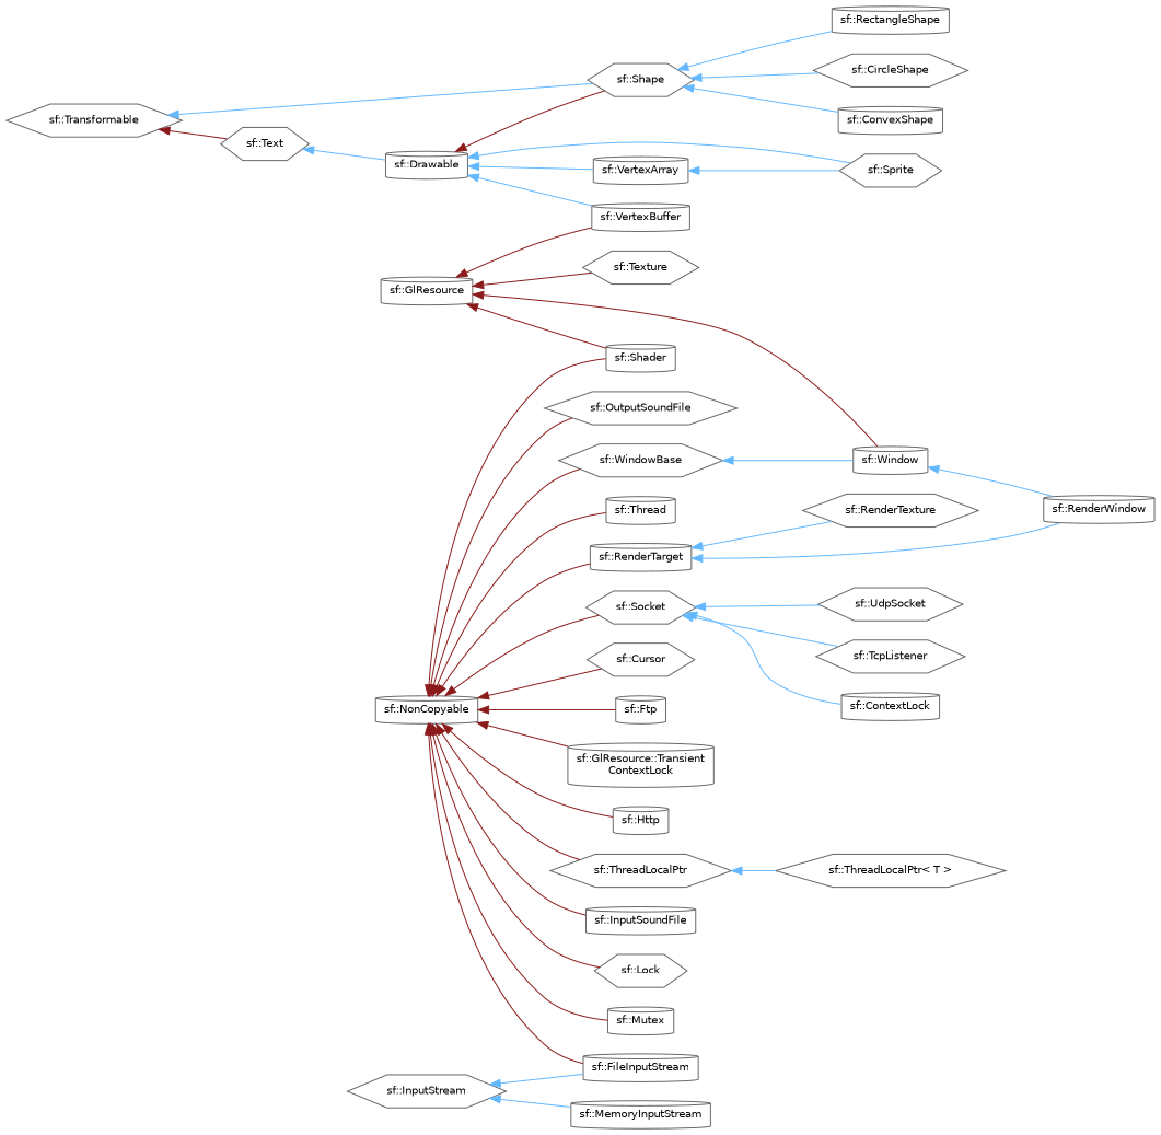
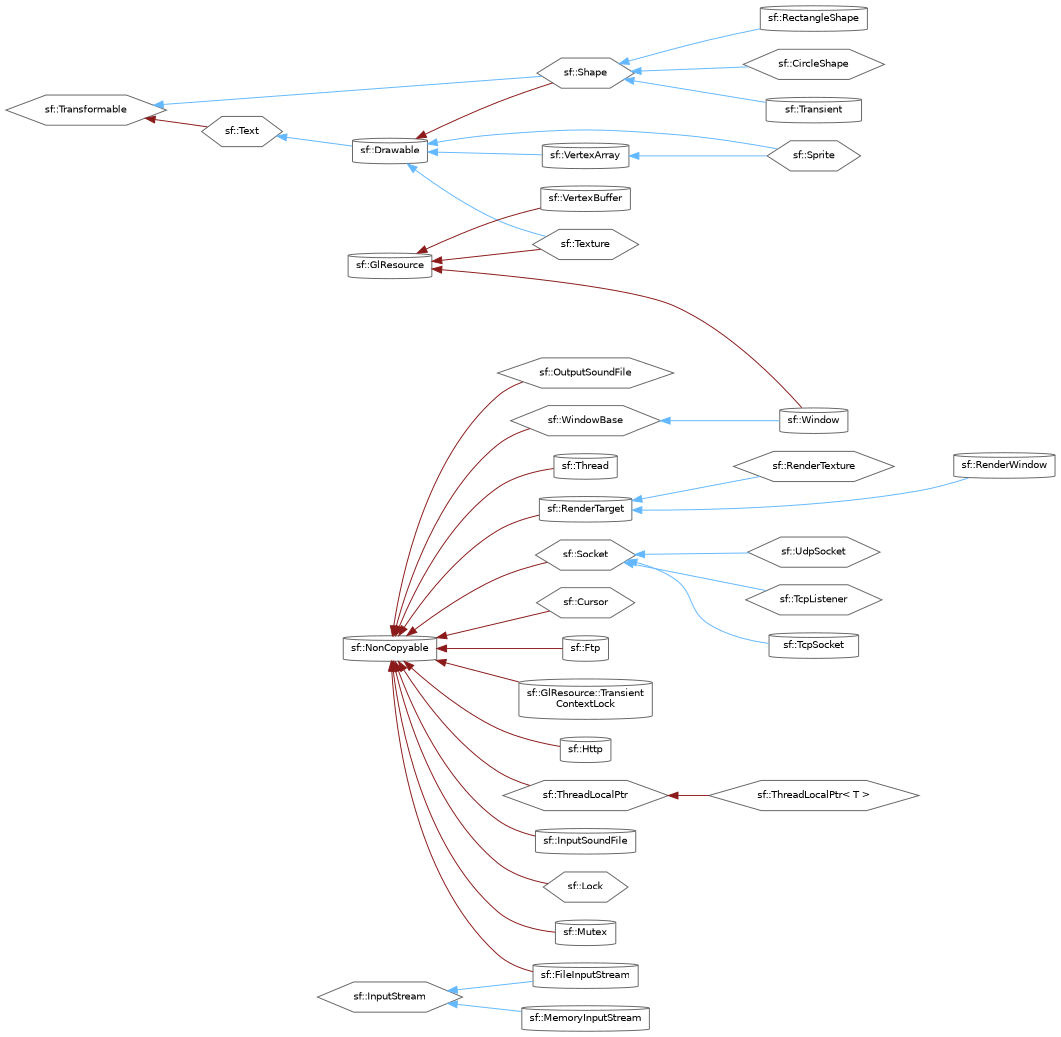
  digraph {
    rankdir=LR
    node [color=grey40 fillcolor=white fontname=Helvetica fontsize=10 shape=cylinder style=filled]
    edge [color=firebrick4 dir=back fontname=Helvetica fontsize=10 labelfontname=Helvetica labelfontsize=10 style=solid]
    n1 [height=0.2 label="sf::Drawable" width=0.4]
    n2 [height=0.2 label="sf::Shape" shape=hexagon width=0.4]
    n3 [height=0.2 label="sf::Sprite" shape=hexagon width=0.4]
    n4 [height=0.2 label="sf::VertexArray" width=0.4]
    n5 [height=0.2 label="sf::VertexBuffer" width=0.4]
    n6 [height=0.2 label="sf::CircleShape" shape=hexagon width=0.4]
-   n7 [height=0.2 label="sf::ConvexShape" width=0.4]
+   n7 [height=0.2 label="sf::Transient" width=0.4]
    n8 [height=0.2 label="sf::RectangleShape" width=0.4]
    n9 [height=0.2 label="sf::Text" shape=hexagon width=0.4]
    n10 [height=0.2 label="sf::GlResource" width=0.4]
-   n11 [height=0.2 label="sf::Shader" width=0.4]
    n12 [height=0.2 label="sf::Texture" shape=hexagon width=0.4]
    n13 [height=0.2 label="sf::Window" width=0.4]
    n14 [height=0.2 label="sf::RenderWindow" width=0.4]
    n15 [height=0.2 label="sf::InputStream" shape=hexagon width=0.4]
    n16 [height=0.2 label="sf::FileInputStream" width=0.4]
    n17 [height=0.2 label="sf::MemoryInputStream" width=0.4]
    n18 [height=0.2 label="sf::NonCopyable" width=0.4]
    n19 [height=0.2 label="sf::Cursor" shape=hexagon width=0.4]
    n20 [height=0.2 label="sf::Ftp" width=0.4]
    n21 [height=0.2 label="sf::GlResource::Transient\lContextLock" width=0.4]
    n22 [height=0.2 label="sf::Http" width=0.4]
    n23 [height=0.2 label="sf::InputSoundFile" width=0.4]
    n24 [height=0.2 label="sf::Lock" shape=hexagon width=0.4]
    n25 [height=0.2 label="sf::Mutex" width=0.4]
    n26 [height=0.2 label="sf::OutputSoundFile" shape=hexagon width=0.4]
    n27 [height=0.2 label="sf::RenderTarget" width=0.4]
    n28 [height=0.2 label="sf::Socket" shape=hexagon width=0.4]
    n29 [height=0.2 label="sf::Thread" width=0.4]
    n30 [height=0.2 label="sf::ThreadLocalPtr" shape=hexagon width=0.4]
    n31 [height=0.2 label="sf::WindowBase" shape=hexagon width=0.4]
    n32 [height=0.2 label="sf::RenderTexture" shape=hexagon width=0.4]
    n33 [height=0.2 label="sf::TcpListener" shape=hexagon width=0.4]
-   n34 [height=0.2 label="sf::ContextLock" width=0.4]
+   n34 [height=0.2 label="sf::TcpSocket" width=0.4]
    n35 [height=0.2 label="sf::UdpSocket" shape=hexagon width=0.4]
    n36 [height=0.2 label="sf::ThreadLocalPtr\< T \>" shape=hexagon width=0.4]
    n37 [height=0.2 label="sf::Transformable" shape=hexagon width=0.4]
    n1 -> n2
    n1 -> n3 [color=steelblue1]
    n1 -> n4 [color=steelblue1]
-   n1 -> n5 [color=steelblue1]
+   n1 -> n12 [color=steelblue1]
    n2 -> n6 [color=steelblue1]
    n2 -> n7 [color=steelblue1]
    n2 -> n8 [color=steelblue1]
    n4 -> n3 [color=steelblue1]
    n9 -> n1 [color=steelblue1]
    n10 -> n5
-   n10 -> n11
    n10 -> n12
    n10 -> n13
-   n13 -> n14 [color=steelblue1]
    n15 -> n16 [color=steelblue1]
    n15 -> n17 [color=steelblue1]
-   n18 -> n11
    n18 -> n16
    n18 -> n19
    n18 -> n20
    n18 -> n21
    n18 -> n22
    n18 -> n23
    n18 -> n24
    n18 -> n25
    n18 -> n26
    n18 -> n27
    n18 -> n28
    n18 -> n29
    n18 -> n30
    n18 -> n31
    n27 -> n14 [color=steelblue1]
    n27 -> n32 [color=steelblue1]
    n28 -> n33 [color=steelblue1]
    n28 -> n34 [color=steelblue1]
    n28 -> n35 [color=steelblue1]
-   n30 -> n36 [color=steelblue1]
+   n30 -> n36
    n31 -> n13 [color=steelblue1]
    n37 -> n2 [color=steelblue1]
    n37 -> n9
  }
